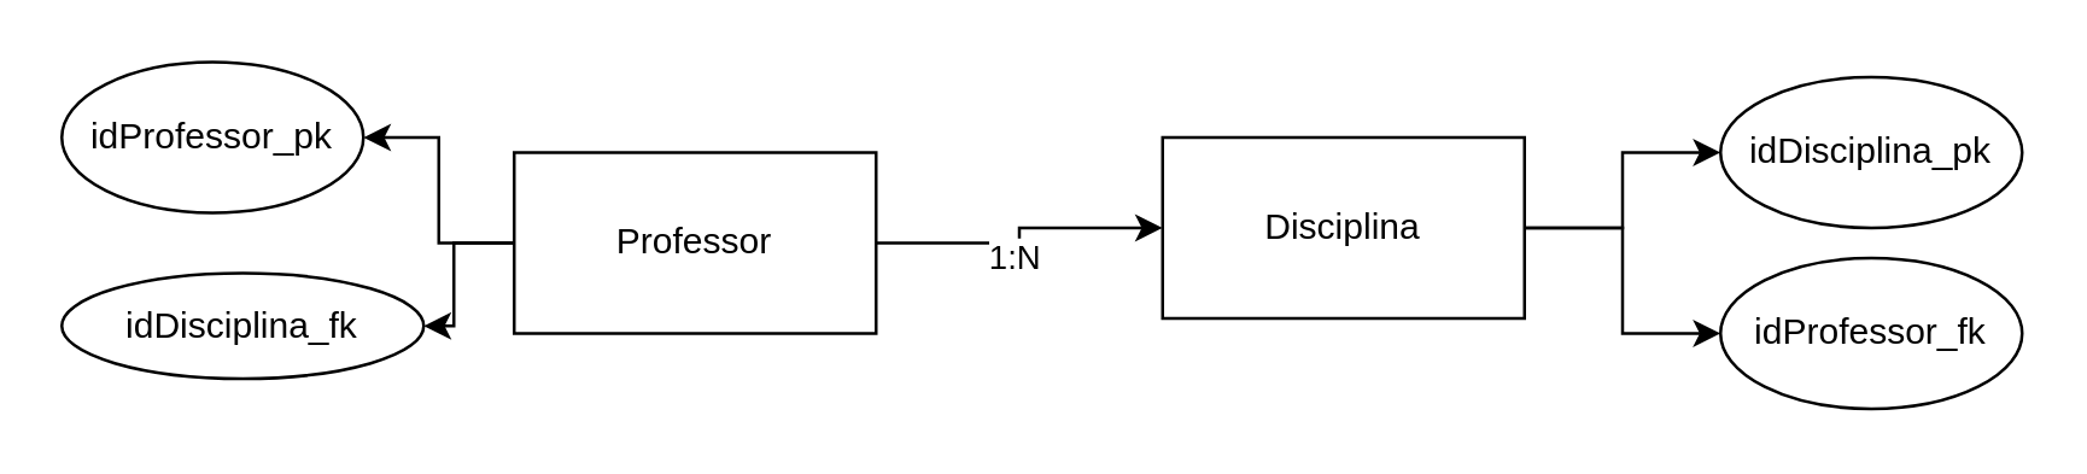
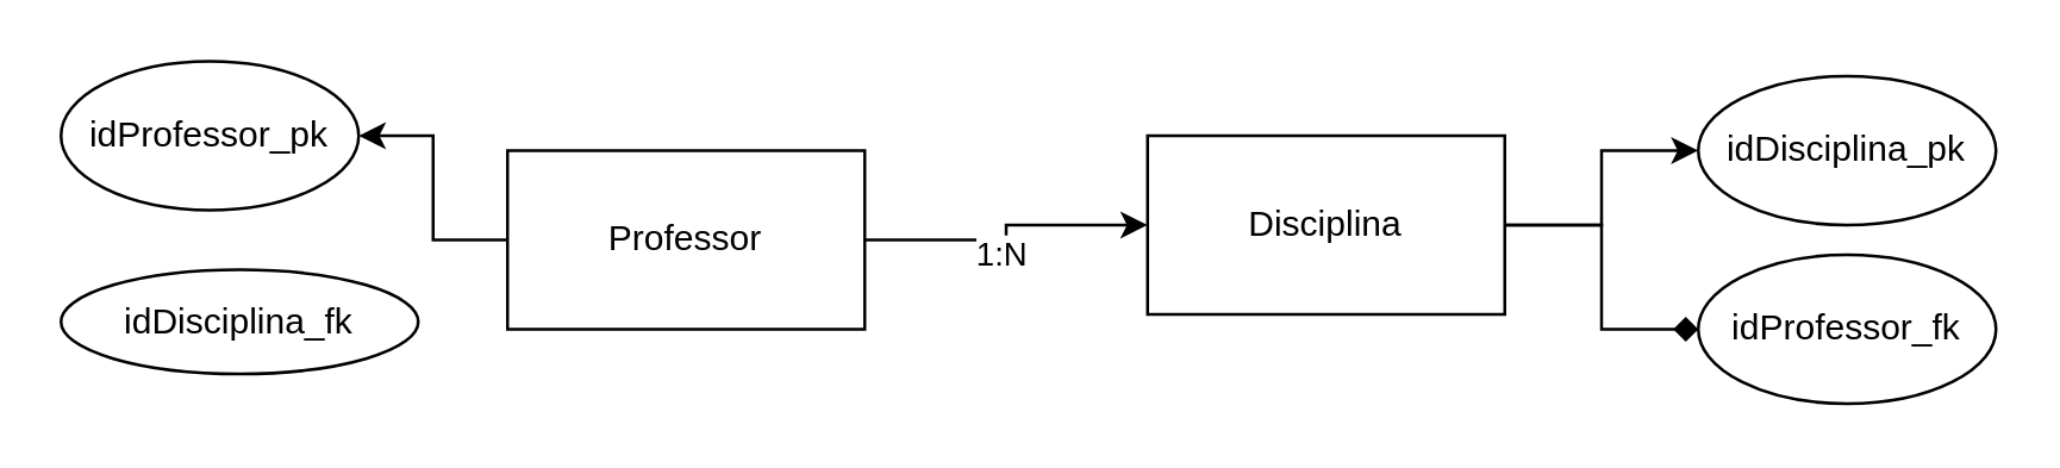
  <mxCell id="0" />
  <mxCell id="1" parent="0" />
  <mxCell id="2" style="edgeStyle=orthogonalEdgeStyle;rounded=0;orthogonalLoop=1;jettySize=auto;html=1;exitX=0;exitY=0.5;exitDx=0;exitDy=0;entryX=1;entryY=0.5;entryDx=0;entryDy=0;" edge="1" parent="1" source="6" target="10"><mxGeometry relative="1" as="geometry" /></mxCell>
- <mxCell id="3" style="edgeStyle=orthogonalEdgeStyle;rounded=0;orthogonalLoop=1;jettySize=auto;html=1;exitX=0;exitY=0.5;exitDx=0;exitDy=0;entryX=1;entryY=0.5;entryDx=0;entryDy=0;" edge="1" parent="1" source="6" target="11"><mxGeometry relative="1" as="geometry" /></mxCell>
  <mxCell id="4" style="edgeStyle=orthogonalEdgeStyle;rounded=0;orthogonalLoop=1;jettySize=auto;html=1;exitX=1;exitY=0.5;exitDx=0;exitDy=0;entryX=0;entryY=0.5;entryDx=0;entryDy=0;" edge="1" parent="1" source="6" target="9"><mxGeometry relative="1" as="geometry" /></mxCell>
  <mxCell id="5" value="1:N" style="edgeLabel;html=1;align=center;verticalAlign=middle;resizable=0;points=[];" vertex="1" connectable="0" parent="4"><mxGeometry x="-0.093" y="-4" relative="1" as="geometry"><mxPoint as="offset" /></mxGeometry></mxCell>
  <mxCell id="6" value="Professor" style="rounded=0;whiteSpace=wrap;html=1;" vertex="1" parent="1"><mxGeometry x="170" y="50" width="120" height="60" as="geometry" /></mxCell>
  <mxCell id="7" style="edgeStyle=orthogonalEdgeStyle;rounded=0;orthogonalLoop=1;jettySize=auto;html=1;exitX=1;exitY=0.5;exitDx=0;exitDy=0;entryX=0;entryY=0.5;entryDx=0;entryDy=0;" edge="1" parent="1" source="9" target="12"><mxGeometry relative="1" as="geometry" /></mxCell>
- <mxCell id="8" style="edgeStyle=orthogonalEdgeStyle;rounded=0;orthogonalLoop=1;jettySize=auto;html=1;exitX=1;exitY=0.5;exitDx=0;exitDy=0;entryX=0;entryY=0.5;entryDx=0;entryDy=0;" edge="1" parent="1" source="9" target="13"><mxGeometry relative="1" as="geometry" /></mxCell>
+ <mxCell id="8" style="edgeStyle=orthogonalEdgeStyle;rounded=0;orthogonalLoop=1;jettySize=auto;html=1;exitX=1;exitY=0.5;exitDx=0;exitDy=0;entryX=0;entryY=0.5;entryDx=0;entryDy=0;endArrow=diamond;" edge="1" parent="1" source="9" target="13"><mxGeometry relative="1" as="geometry" /></mxCell>
  <mxCell id="9" value="Disciplina" style="rounded=0;whiteSpace=wrap;html=1;" vertex="1" parent="1"><mxGeometry x="385" y="45" width="120" height="60" as="geometry" /></mxCell>
  <mxCell id="10" value="idProfessor_pk" style="ellipse;whiteSpace=wrap;html=1;" vertex="1" parent="1"><mxGeometry x="20" y="20" width="100" height="50" as="geometry" /></mxCell>
  <mxCell id="11" value="idDisciplina_fk" style="ellipse;whiteSpace=wrap;html=1;" vertex="1" parent="1"><mxGeometry x="20" y="90" width="120" height="35" as="geometry" /></mxCell>
  <mxCell id="12" value="idDisciplina_pk" style="ellipse;whiteSpace=wrap;html=1;" vertex="1" parent="1"><mxGeometry x="570" y="25" width="100" height="50" as="geometry" /></mxCell>
  <mxCell id="13" value="idProfessor_fk" style="ellipse;whiteSpace=wrap;html=1;" vertex="1" parent="1"><mxGeometry x="570" y="85" width="100" height="50" as="geometry" /></mxCell>
